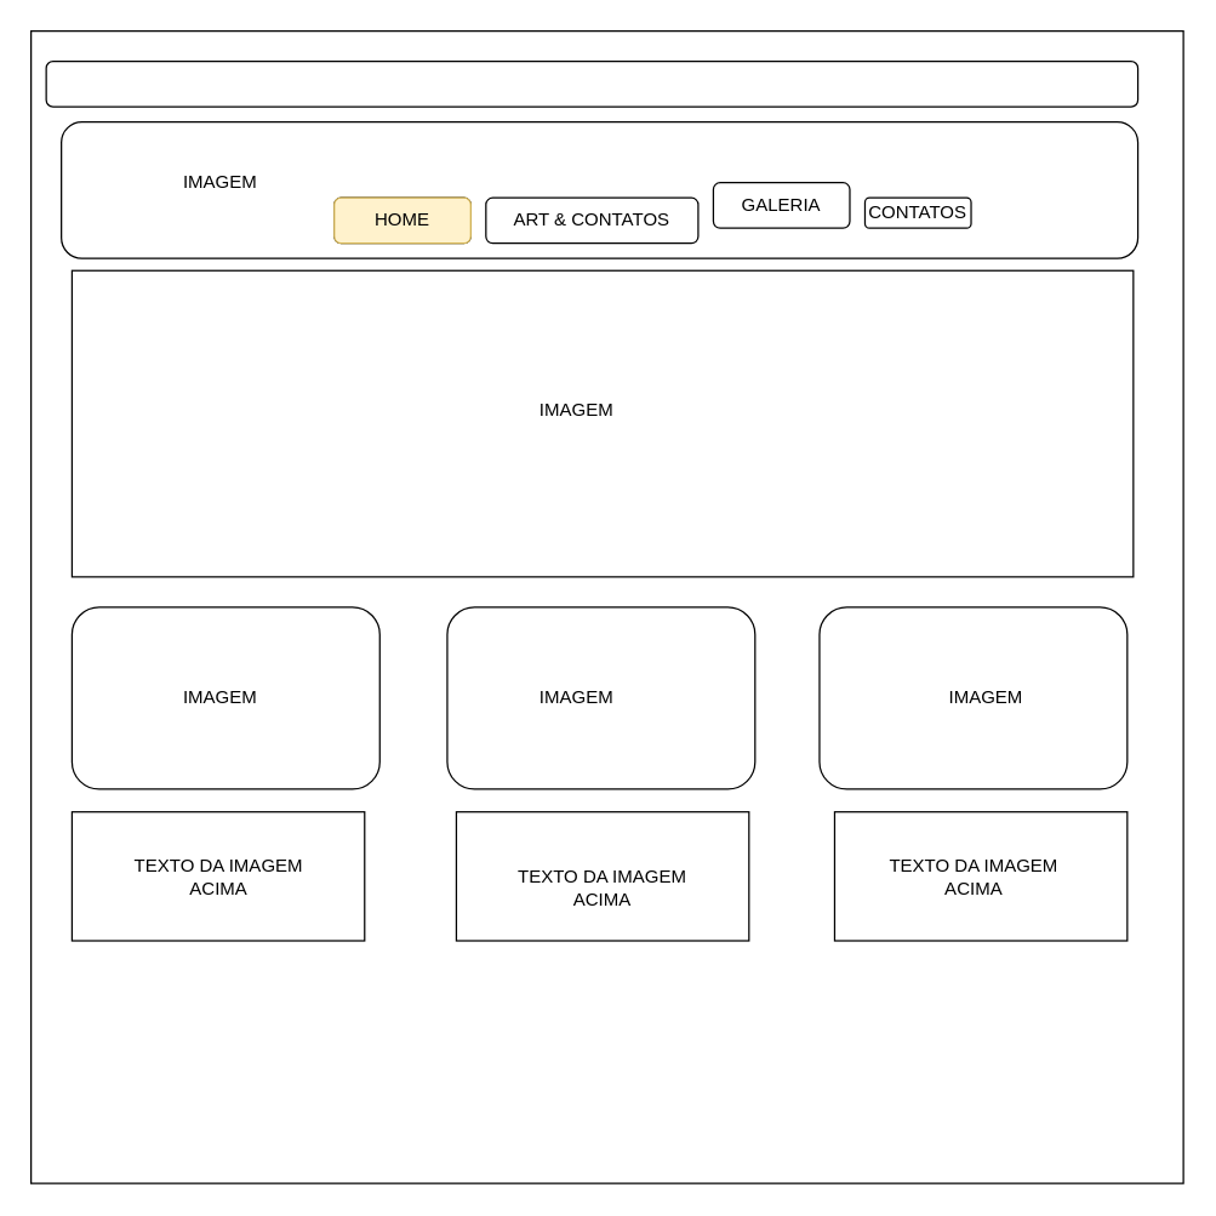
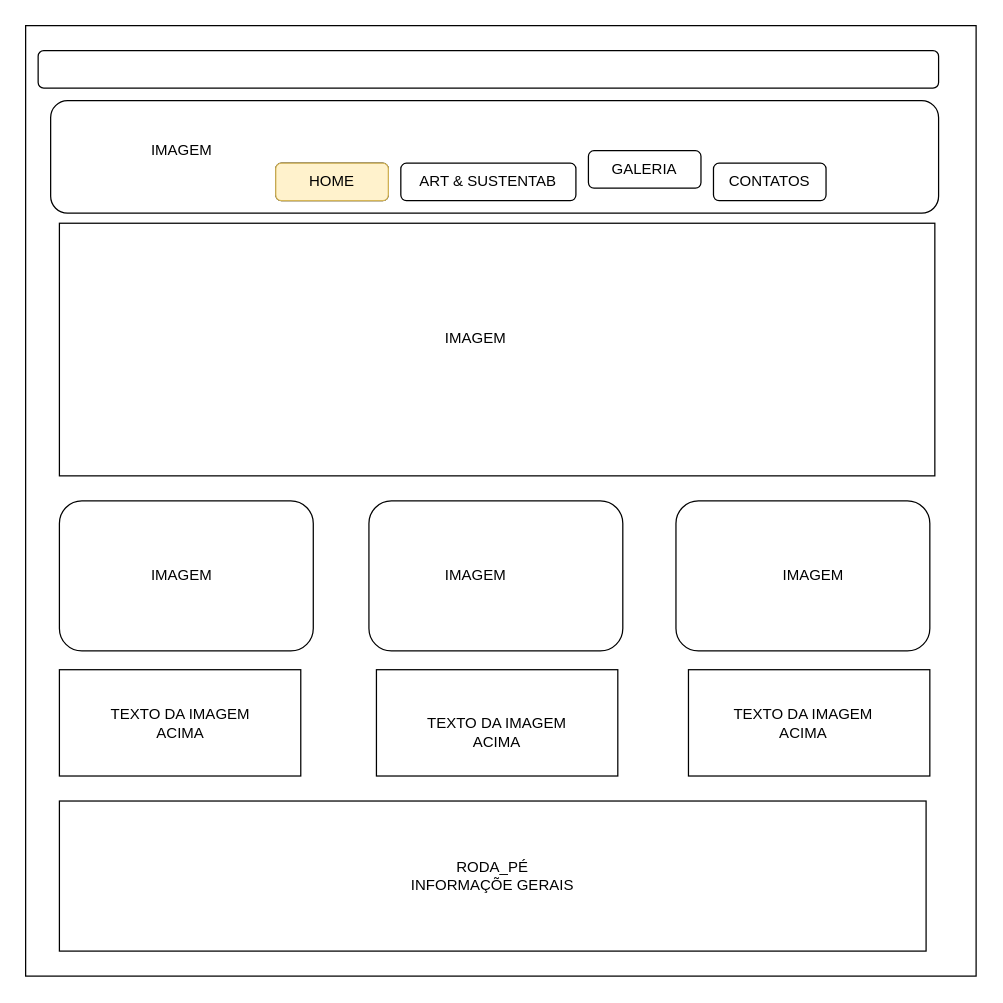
  <mxCell id="0" />
  <mxCell id="1" parent="0" />
  <mxCell id="2" value="" style="whiteSpace=wrap;html=1;aspect=fixed;" vertex="1" parent="1"><mxGeometry x="20" y="20" width="760" height="760" as="geometry" /></mxCell>
  <mxCell id="3" value="" style="rounded=1;whiteSpace=wrap;html=1;" vertex="1" parent="1"><mxGeometry x="30" y="40" width="720" height="30" as="geometry" /></mxCell>
  <mxCell id="4" value="" style="rounded=1;whiteSpace=wrap;html=1;" vertex="1" parent="1"><mxGeometry x="40" y="80" width="710" height="90" as="geometry" /></mxCell>
  <mxCell id="5" value="IMAGEM" style="text;html=1;strokeColor=none;fillColor=none;align=center;verticalAlign=middle;whiteSpace=wrap;rounded=0;" vertex="1" parent="1"><mxGeometry x="70" y="110" width="150" height="20" as="geometry" /></mxCell>
  <mxCell id="6" value="HOME" style="rounded=1;whiteSpace=wrap;html=1;" vertex="1" parent="1"><mxGeometry x="220" y="130" width="90" height="30" as="geometry" /></mxCell>
  <mxCell id="7" value="HOME" style="rounded=1;whiteSpace=wrap;html=1;fillColor=#fff2cc;strokeColor=#d6b656;" vertex="1" parent="1"><mxGeometry x="220" y="130" width="90" height="30" as="geometry" /></mxCell>
- <mxCell id="8" value="ART &amp;amp; CONTATOS" style="rounded=1;whiteSpace=wrap;html=1;" vertex="1" parent="1"><mxGeometry x="320" y="130" width="140" height="30" as="geometry" /></mxCell>
+ <mxCell id="8" value="ART &amp;amp; SUSTENTAB" style="rounded=1;whiteSpace=wrap;html=1;" vertex="1" parent="1"><mxGeometry x="320" y="130" width="140" height="30" as="geometry" /></mxCell>
  <mxCell id="9" value="GALERIA" style="rounded=1;whiteSpace=wrap;html=1;" vertex="1" parent="1"><mxGeometry x="470" y="120" width="90" height="30" as="geometry" /></mxCell>
- <mxCell id="10" value="CONTATOS" style="rounded=1;whiteSpace=wrap;html=1;" vertex="1" parent="1"><mxGeometry x="570" y="130" width="70" height="20" as="geometry" /></mxCell>
+ <mxCell id="10" value="CONTATOS" style="rounded=1;whiteSpace=wrap;html=1;" vertex="1" parent="1"><mxGeometry x="570" y="130" width="90" height="30" as="geometry" /></mxCell>
  <mxCell id="11" value="" style="rounded=0;whiteSpace=wrap;html=1;" vertex="1" parent="1"><mxGeometry x="47" y="178" width="700" height="202" as="geometry" /></mxCell>
  <mxCell id="12" value="IMAGEM" style="text;html=1;strokeColor=none;fillColor=none;align=center;verticalAlign=middle;whiteSpace=wrap;rounded=0;" vertex="1" parent="1"><mxGeometry x="340" y="260" width="80" height="20" as="geometry" /></mxCell>
  <mxCell id="13" value="" style="rounded=1;whiteSpace=wrap;html=1;" vertex="1" parent="1"><mxGeometry x="47" y="400" width="203" height="120" as="geometry" /></mxCell>
  <mxCell id="14" value="" style="rounded=1;whiteSpace=wrap;html=1;" vertex="1" parent="1"><mxGeometry x="294.5" y="400" width="203" height="120" as="geometry" /></mxCell>
  <mxCell id="15" value="" style="rounded=1;whiteSpace=wrap;html=1;" vertex="1" parent="1"><mxGeometry x="540" y="400" width="203" height="120" as="geometry" /></mxCell>
  <mxCell id="16" value="IMAGEM" style="text;html=1;strokeColor=none;fillColor=none;align=center;verticalAlign=middle;whiteSpace=wrap;rounded=0;" vertex="1" parent="1"><mxGeometry x="340" y="450" width="80" height="20" as="geometry" /></mxCell>
  <mxCell id="17" value="IMAGEM" style="text;html=1;strokeColor=none;fillColor=none;align=center;verticalAlign=middle;whiteSpace=wrap;rounded=0;" vertex="1" parent="1"><mxGeometry x="105" y="450" width="80" height="20" as="geometry" /></mxCell>
  <mxCell id="18" value="IMAGEM" style="text;html=1;strokeColor=none;fillColor=none;align=center;verticalAlign=middle;whiteSpace=wrap;rounded=0;" vertex="1" parent="1"><mxGeometry x="610" y="450" width="80" height="20" as="geometry" /></mxCell>
  <mxCell id="19" value="" style="rounded=0;whiteSpace=wrap;html=1;" vertex="1" parent="1"><mxGeometry x="47" y="535" width="193" height="85" as="geometry" /></mxCell>
  <mxCell id="20" value="" style="rounded=0;whiteSpace=wrap;html=1;" vertex="1" parent="1"><mxGeometry x="300.5" y="535" width="193" height="85" as="geometry" /></mxCell>
  <mxCell id="21" value="" style="rounded=0;whiteSpace=wrap;html=1;" vertex="1" parent="1"><mxGeometry x="550" y="535" width="193" height="85" as="geometry" /></mxCell>
  <mxCell id="22" value="TEXTO DA IMAGEM ACIMA" style="text;html=1;strokeColor=none;fillColor=none;align=center;verticalAlign=middle;whiteSpace=wrap;rounded=0;" vertex="1" parent="1"><mxGeometry x="581.5" y="567.5" width="120" height="20" as="geometry" /></mxCell>
  <mxCell id="23" value="TEXTO DA IMAGEM ACIMA" style="text;html=1;strokeColor=none;fillColor=none;align=center;verticalAlign=middle;whiteSpace=wrap;rounded=0;" vertex="1" parent="1"><mxGeometry x="83.5" y="567.5" width="120" height="20" as="geometry" /></mxCell>
  <mxCell id="24" value="TEXTO DA IMAGEM ACIMA" style="text;html=1;strokeColor=none;fillColor=none;align=center;verticalAlign=middle;whiteSpace=wrap;rounded=0;" vertex="1" parent="1"><mxGeometry x="337" y="575" width="120" height="20" as="geometry" /></mxCell>
+ <mxCell id="25" value="RODA_PÉ&lt;br&gt;INFORMAÇÕE GERAIS" style="rounded=0;whiteSpace=wrap;html=1;" vertex="1" parent="1"><mxGeometry x="47" y="640" width="693" height="120" as="geometry" /></mxCell>
